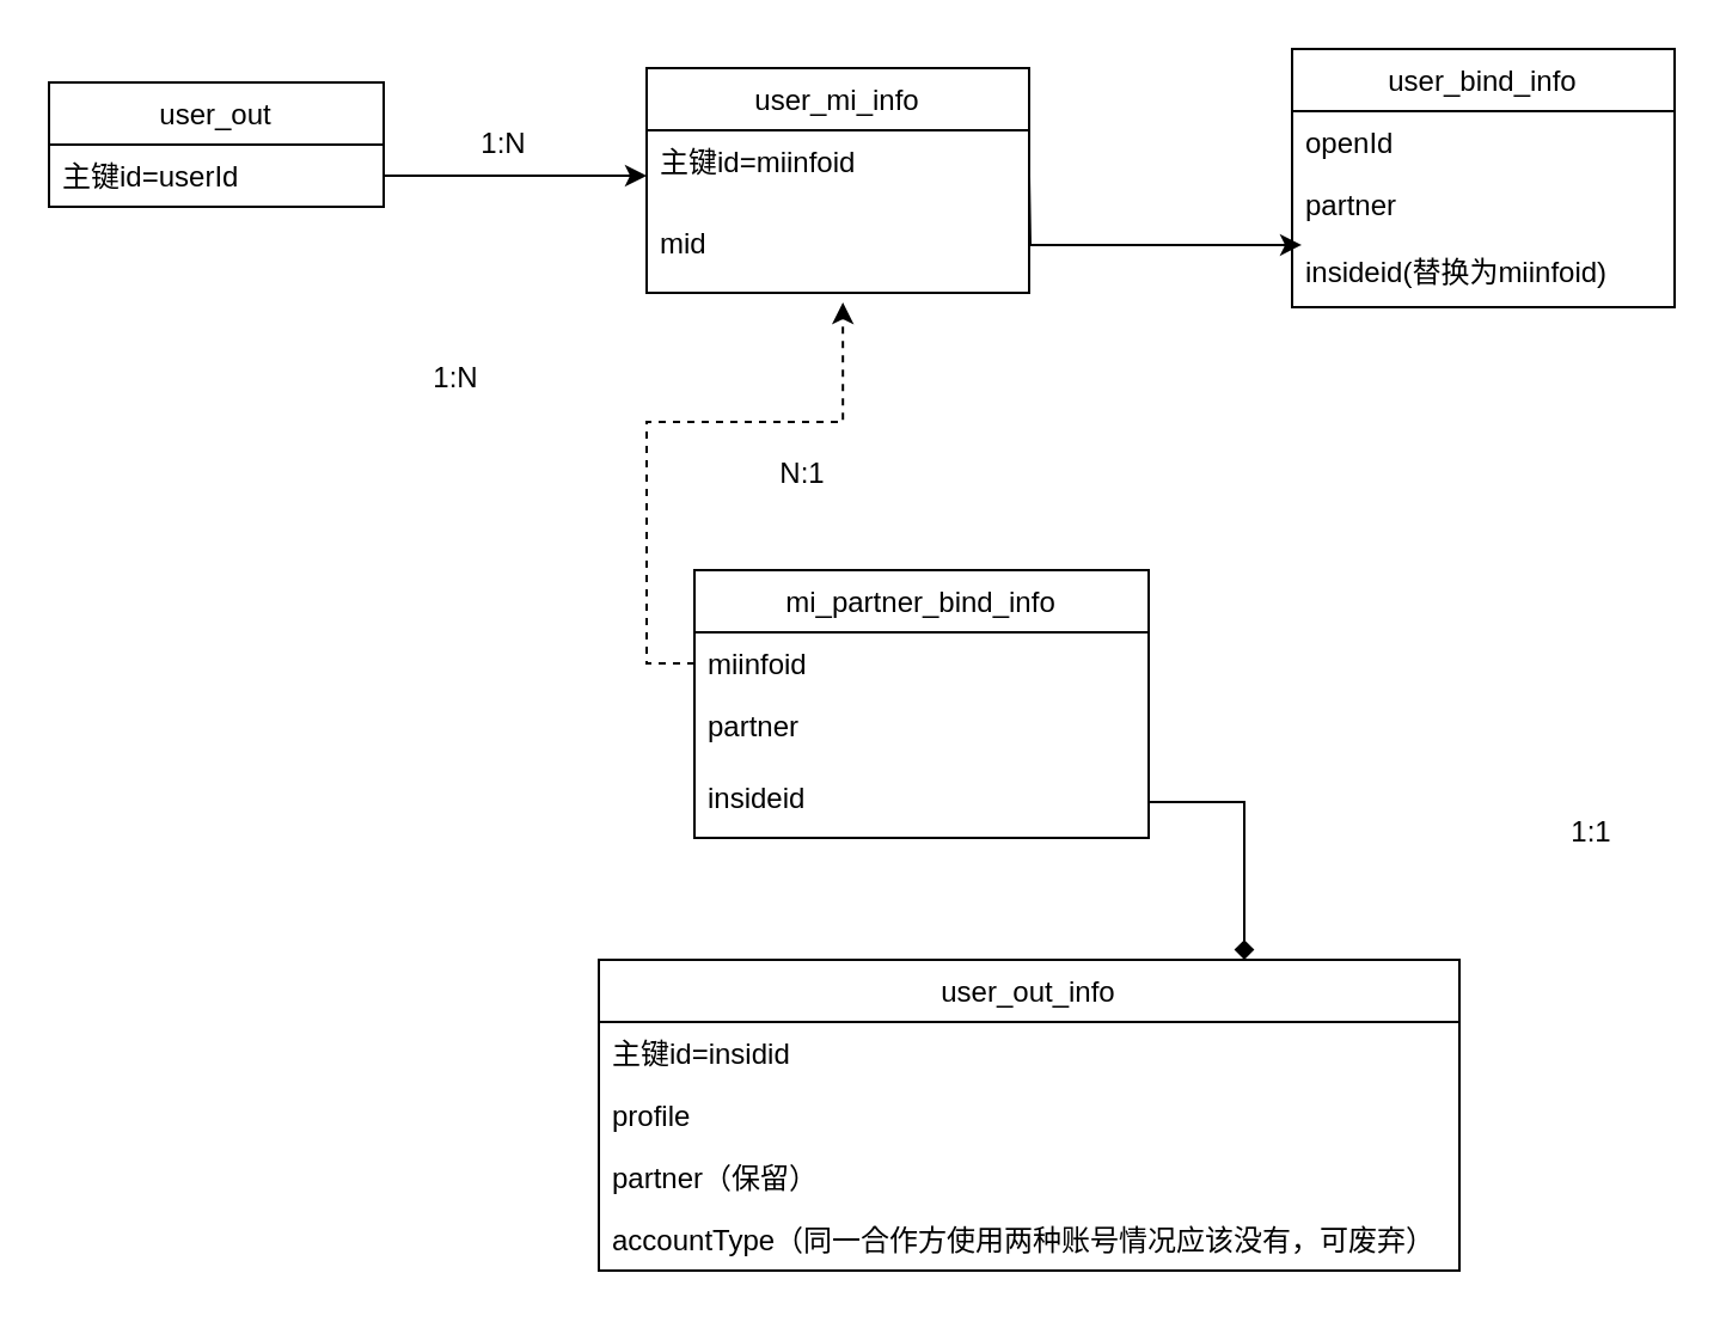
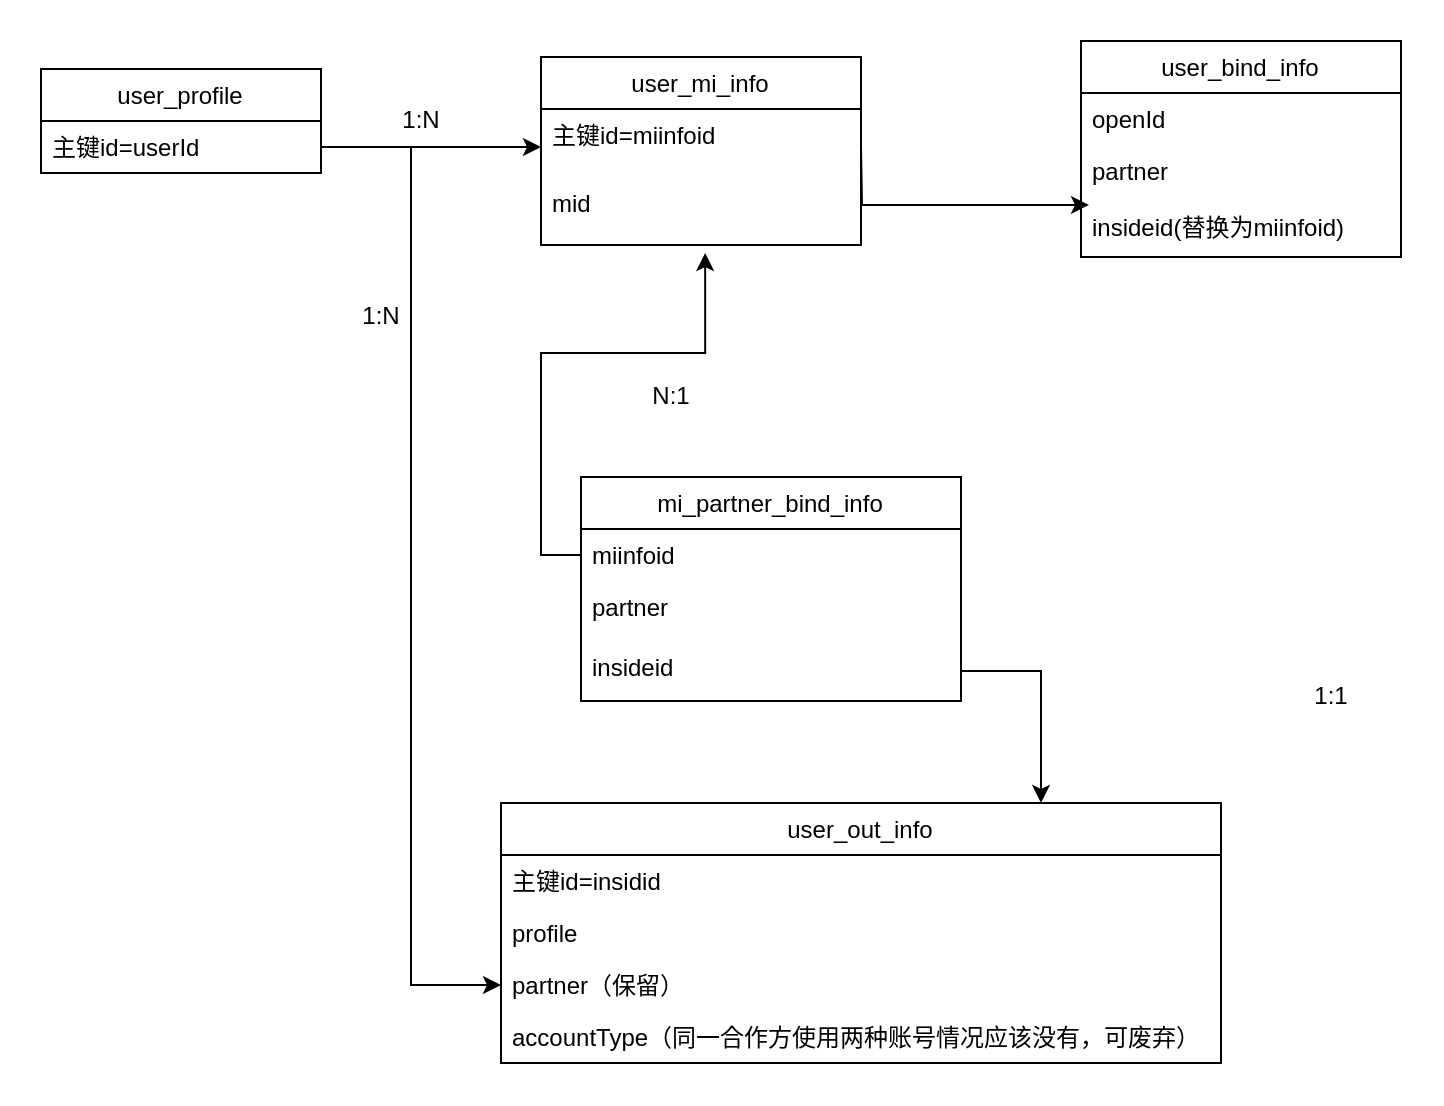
  <mxCell id="0" />
  <mxCell id="1" parent="0" />
- <mxCell id="2" value="user_out" style="swimlane;fontStyle=0;childLayout=stackLayout;horizontal=1;startSize=26;fillColor=none;horizontalStack=0;resizeParent=1;resizeParentMax=0;resizeLast=0;collapsible=1;marginBottom=0;" vertex="1" parent="1"><mxGeometry x="20" y="34" width="140" height="52" as="geometry" /></mxCell>
+ <mxCell id="2" value="user_profile" style="swimlane;fontStyle=0;childLayout=stackLayout;horizontal=1;startSize=26;fillColor=none;horizontalStack=0;resizeParent=1;resizeParentMax=0;resizeLast=0;collapsible=1;marginBottom=0;" vertex="1" parent="1"><mxGeometry x="20" y="34" width="140" height="52" as="geometry" /></mxCell>
  <mxCell id="3" value="主键id=userId" style="text;strokeColor=none;fillColor=none;align=left;verticalAlign=top;spacingLeft=4;spacingRight=4;overflow=hidden;rotatable=0;points=[[0,0.5],[1,0.5]];portConstraint=eastwest;" vertex="1" parent="2"><mxGeometry y="26" width="140" height="26" as="geometry" /></mxCell>
  <mxCell id="4" value="user_mi_info" style="swimlane;fontStyle=0;childLayout=stackLayout;horizontal=1;startSize=26;fillColor=none;horizontalStack=0;resizeParent=1;resizeParentMax=0;resizeLast=0;collapsible=1;marginBottom=0;" vertex="1" parent="1"><mxGeometry x="270" y="28" width="160" height="94" as="geometry" /></mxCell>
  <mxCell id="5" value="主键id=miinfoid" style="text;strokeColor=none;fillColor=none;align=left;verticalAlign=top;spacingLeft=4;spacingRight=4;overflow=hidden;rotatable=0;points=[[0,0.5],[1,0.5]];portConstraint=eastwest;" vertex="1" parent="4"><mxGeometry y="26" width="160" height="34" as="geometry" /></mxCell>
  <mxCell id="6" value="mid" style="text;strokeColor=none;fillColor=none;align=left;verticalAlign=top;spacingLeft=4;spacingRight=4;overflow=hidden;rotatable=0;points=[[0,0.5],[1,0.5]];portConstraint=eastwest;" vertex="1" parent="4"><mxGeometry y="60" width="160" height="34" as="geometry" /></mxCell>
  <mxCell id="7" style="edgeStyle=orthogonalEdgeStyle;rounded=0;orthogonalLoop=1;jettySize=auto;html=1;exitX=1;exitY=0.5;exitDx=0;exitDy=0;entryX=0;entryY=0.5;entryDx=0;entryDy=0;" edge="1" parent="1" source="3"><mxGeometry relative="1" as="geometry"><mxPoint x="270" y="73" as="targetPoint" /></mxGeometry></mxCell>
  <mxCell id="8" value="1:N" style="text;html=1;align=center;verticalAlign=middle;resizable=0;points=[];autosize=1;" vertex="1" parent="1"><mxGeometry x="195" y="50" width="30" height="20" as="geometry" /></mxCell>
  <mxCell id="9" value="user_bind_info" style="swimlane;fontStyle=0;childLayout=stackLayout;horizontal=1;startSize=26;fillColor=none;horizontalStack=0;resizeParent=1;resizeParentMax=0;resizeLast=0;collapsible=1;marginBottom=0;" vertex="1" parent="1"><mxGeometry x="540" y="20" width="160" height="108" as="geometry" /></mxCell>
  <mxCell id="10" value="openId" style="text;strokeColor=none;fillColor=none;align=left;verticalAlign=top;spacingLeft=4;spacingRight=4;overflow=hidden;rotatable=0;points=[[0,0.5],[1,0.5]];portConstraint=eastwest;" vertex="1" parent="9"><mxGeometry y="26" width="160" height="26" as="geometry" /></mxCell>
  <mxCell id="11" value="partner" style="text;strokeColor=none;fillColor=none;align=left;verticalAlign=top;spacingLeft=4;spacingRight=4;overflow=hidden;rotatable=0;points=[[0,0.5],[1,0.5]];portConstraint=eastwest;" vertex="1" parent="9"><mxGeometry y="52" width="160" height="28" as="geometry" /></mxCell>
  <mxCell id="12" value="insideid(替换为miinfoid)" style="text;strokeColor=none;fillColor=none;align=left;verticalAlign=top;spacingLeft=4;spacingRight=4;overflow=hidden;rotatable=0;points=[[0,0.5],[1,0.5]];portConstraint=eastwest;" vertex="1" parent="9"><mxGeometry y="80" width="160" height="28" as="geometry" /></mxCell>
  <mxCell id="13" value="user_out_info" style="swimlane;fontStyle=0;childLayout=stackLayout;horizontal=1;startSize=26;fillColor=none;horizontalStack=0;resizeParent=1;resizeParentMax=0;resizeLast=0;collapsible=1;marginBottom=0;" vertex="1" parent="1"><mxGeometry x="250" y="401" width="360" height="130" as="geometry" /></mxCell>
  <mxCell id="14" value="主键id=insidid" style="text;strokeColor=none;fillColor=none;align=left;verticalAlign=top;spacingLeft=4;spacingRight=4;overflow=hidden;rotatable=0;points=[[0,0.5],[1,0.5]];portConstraint=eastwest;" vertex="1" parent="13"><mxGeometry y="26" width="360" height="26" as="geometry" /></mxCell>
  <mxCell id="15" value="profile" style="text;strokeColor=none;fillColor=none;align=left;verticalAlign=top;spacingLeft=4;spacingRight=4;overflow=hidden;rotatable=0;points=[[0,0.5],[1,0.5]];portConstraint=eastwest;" vertex="1" parent="13"><mxGeometry y="52" width="360" height="26" as="geometry" /></mxCell>
  <mxCell id="16" value="partner（保留）" style="text;strokeColor=none;fillColor=none;align=left;verticalAlign=top;spacingLeft=4;spacingRight=4;overflow=hidden;rotatable=0;points=[[0,0.5],[1,0.5]];portConstraint=eastwest;" vertex="1" parent="13"><mxGeometry y="78" width="360" height="26" as="geometry" /></mxCell>
  <mxCell id="17" value="accountType（同一合作方使用两种账号情况应该没有，可废弃）" style="text;strokeColor=none;fillColor=none;align=left;verticalAlign=top;spacingLeft=4;spacingRight=4;overflow=hidden;rotatable=0;points=[[0,0.5],[1,0.5]];portConstraint=eastwest;" vertex="1" parent="13"><mxGeometry y="104" width="360" height="26" as="geometry" /></mxCell>
  <mxCell id="18" style="edgeStyle=orthogonalEdgeStyle;rounded=0;orthogonalLoop=1;jettySize=auto;html=1;exitX=1;exitY=0.5;exitDx=0;exitDy=0;entryX=0.025;entryY=0.071;entryDx=0;entryDy=0;entryPerimeter=0;" edge="1" parent="1" target="12"><mxGeometry relative="1" as="geometry"><mxPoint x="430" y="73" as="sourcePoint" /></mxGeometry></mxCell>
+ <mxCell id="19" style="edgeStyle=orthogonalEdgeStyle;rounded=0;orthogonalLoop=1;jettySize=auto;html=1;entryX=0;entryY=0.5;entryDx=0;entryDy=0;" edge="1" parent="1" source="3" target="16"><mxGeometry relative="1" as="geometry" /></mxCell>
  <mxCell id="20" value="1:N" style="text;html=1;align=center;verticalAlign=middle;resizable=0;points=[];autosize=1;" vertex="1" parent="1"><mxGeometry x="175" y="148" width="30" height="20" as="geometry" /></mxCell>
  <mxCell id="21" value="mi_partner_bind_info" style="swimlane;fontStyle=0;childLayout=stackLayout;horizontal=1;startSize=26;fillColor=none;horizontalStack=0;resizeParent=1;resizeParentMax=0;resizeLast=0;collapsible=1;marginBottom=0;" vertex="1" parent="1"><mxGeometry x="290" y="238" width="190" height="112" as="geometry" /></mxCell>
  <mxCell id="22" value="miinfoid" style="text;strokeColor=none;fillColor=none;align=left;verticalAlign=top;spacingLeft=4;spacingRight=4;overflow=hidden;rotatable=0;points=[[0,0.5],[1,0.5]];portConstraint=eastwest;" vertex="1" parent="21"><mxGeometry y="26" width="190" height="26" as="geometry" /></mxCell>
  <mxCell id="23" value="partner" style="text;strokeColor=none;fillColor=none;align=left;verticalAlign=top;spacingLeft=4;spacingRight=4;overflow=hidden;rotatable=0;points=[[0,0.5],[1,0.5]];portConstraint=eastwest;" vertex="1" parent="21"><mxGeometry y="52" width="190" height="30" as="geometry" /></mxCell>
  <mxCell id="24" value="insideid" style="text;strokeColor=none;fillColor=none;align=left;verticalAlign=top;spacingLeft=4;spacingRight=4;overflow=hidden;rotatable=0;points=[[0,0.5],[1,0.5]];portConstraint=eastwest;" vertex="1" parent="21"><mxGeometry y="82" width="190" height="30" as="geometry" /></mxCell>
- <mxCell id="25" style="edgeStyle=orthogonalEdgeStyle;rounded=0;orthogonalLoop=1;jettySize=auto;html=1;entryX=0.75;entryY=0;entryDx=0;entryDy=0;endArrow=diamond;" edge="1" parent="1" source="24" target="13"><mxGeometry relative="1" as="geometry" /></mxCell>
+ <mxCell id="25" style="edgeStyle=orthogonalEdgeStyle;rounded=0;orthogonalLoop=1;jettySize=auto;html=1;entryX=0.75;entryY=0;entryDx=0;entryDy=0;" edge="1" parent="1" source="24" target="13"><mxGeometry relative="1" as="geometry" /></mxCell>
  <mxCell id="26" value="1:1" style="text;html=1;align=center;verticalAlign=middle;resizable=0;points=[];autosize=1;" vertex="1" parent="1"><mxGeometry x="650" y="338" width="30" height="20" as="geometry" /></mxCell>
- <mxCell id="27" style="edgeStyle=orthogonalEdgeStyle;rounded=0;orthogonalLoop=1;jettySize=auto;html=1;entryX=0.513;entryY=1.118;entryDx=0;entryDy=0;entryPerimeter=0;dashed=1;" edge="1" parent="1" source="22" target="6"><mxGeometry relative="1" as="geometry"><Array as="points"><mxPoint x="270" y="277" /><mxPoint x="270" y="176" /><mxPoint x="352" y="176" /></Array></mxGeometry></mxCell>
+ <mxCell id="27" style="edgeStyle=orthogonalEdgeStyle;rounded=0;orthogonalLoop=1;jettySize=auto;html=1;entryX=0.513;entryY=1.118;entryDx=0;entryDy=0;entryPerimeter=0;" edge="1" parent="1" source="22" target="6"><mxGeometry relative="1" as="geometry"><Array as="points"><mxPoint x="270" y="277" /><mxPoint x="270" y="176" /><mxPoint x="352" y="176" /></Array></mxGeometry></mxCell>
  <mxCell id="28" value="N:1" style="text;html=1;align=center;verticalAlign=middle;resizable=0;points=[];autosize=1;" vertex="1" parent="1"><mxGeometry x="320" y="188" width="30" height="20" as="geometry" /></mxCell>
